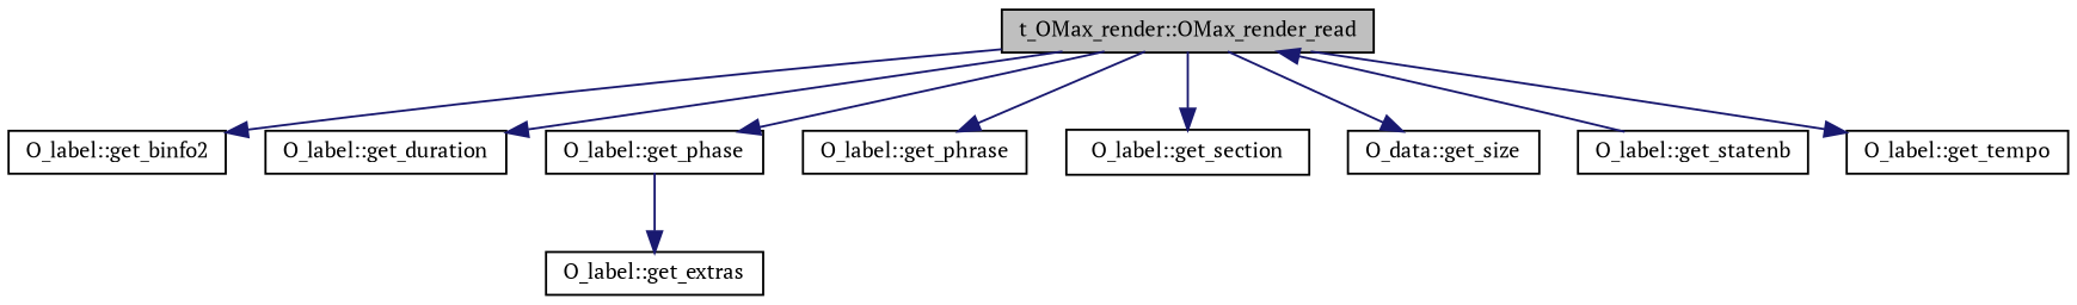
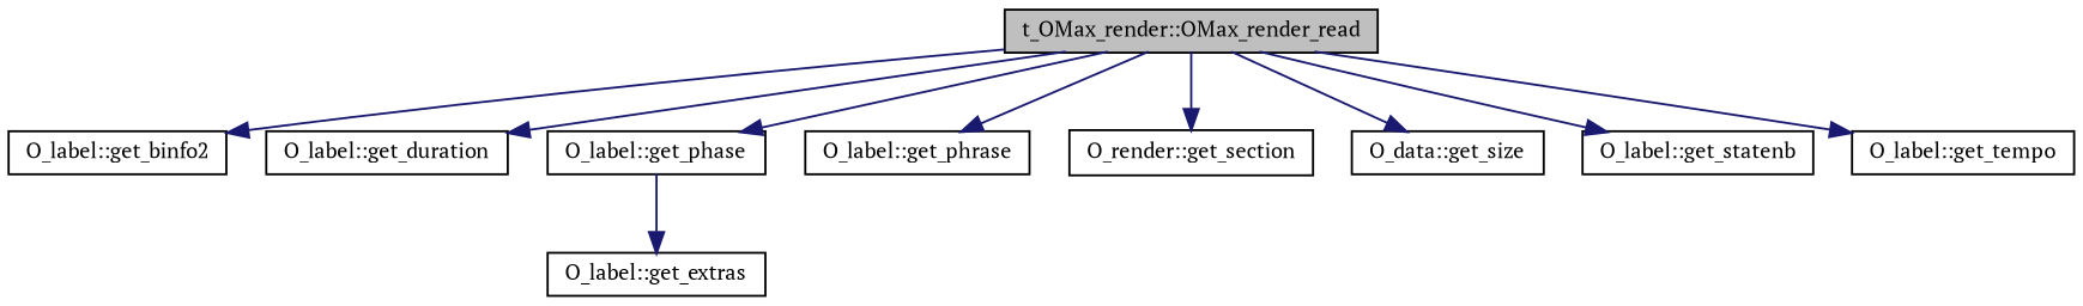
  digraph {
    fontname="PT Serif"
    rankdir=TB
    node [color=black fontname="PT Serif" fontsize=10 shape=record]
    edge [color=midnightblue fontname="PT Serif" fontsize=10 labelfontname=FreeSans labelfontsize=10 style=solid]
    n1 [fillcolor=grey75 fontcolor=black height=0.2 label="t_OMax_render::OMax_render_read" style=filled width=0.4]
    n2 [height=0.2 label="O_label::get_binfo2" width=0.4]
    n3 [height=0.2 label="O_label::get_duration" width=0.4]
    n4 [height=0.2 label="O_label::get_phase" width=0.4]
    n5 [height=0.2 label="O_label::get_phrase" width=0.4]
-   n6 [height=0.2 label="O_label::get_section" width=0.4]
+   n6 [height=0.2 label="O_render::get_section" width=0.4]
    n7 [height=0.2 label="O_data::get_size" width=0.4]
    n8 [height=0.2 label="O_label::get_statenb" width=0.4]
    n9 [height=0.2 label="O_label::get_tempo" width=0.4]
    n10 [height=0.2 label="O_label::get_extras" width=0.4]
    n1 -> n2
    n1 -> n3
    n1 -> n4
    n1 -> n5
    n1 -> n6
    n1 -> n7
-   n8 -> n1
+   n1 -> n8
    n1 -> n9
    n4 -> n10
  }
